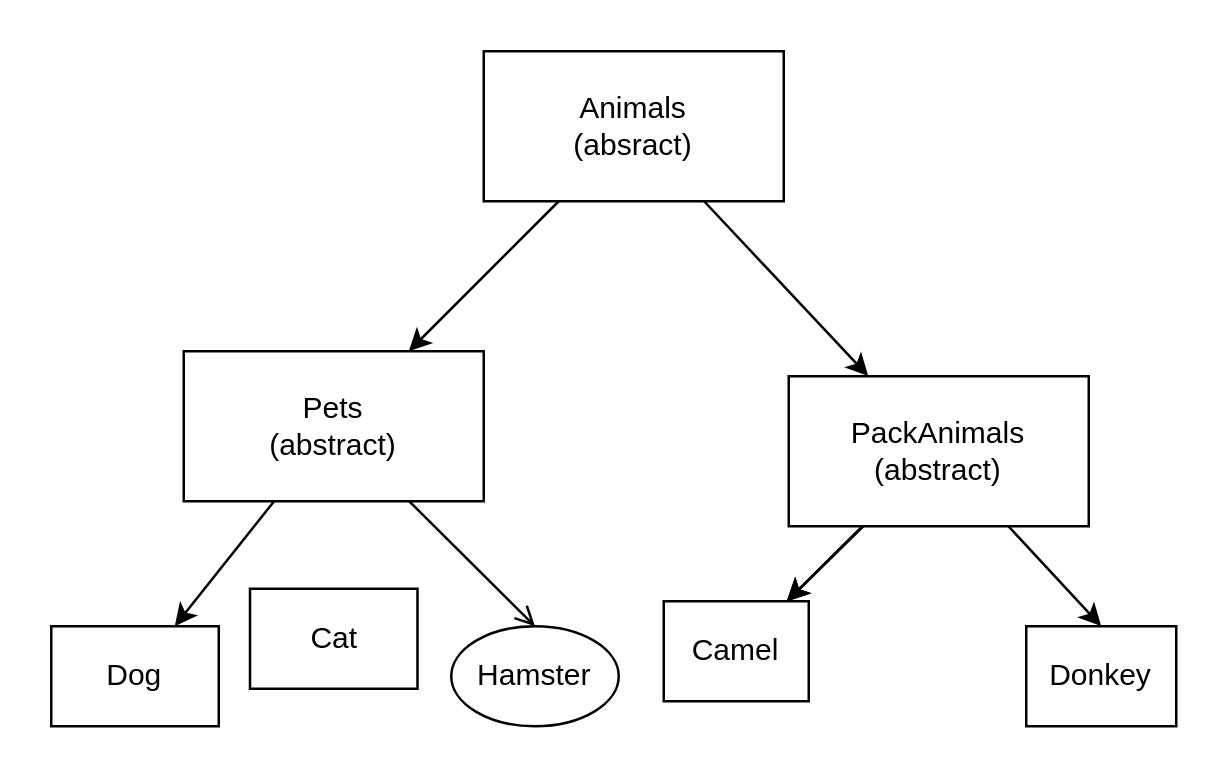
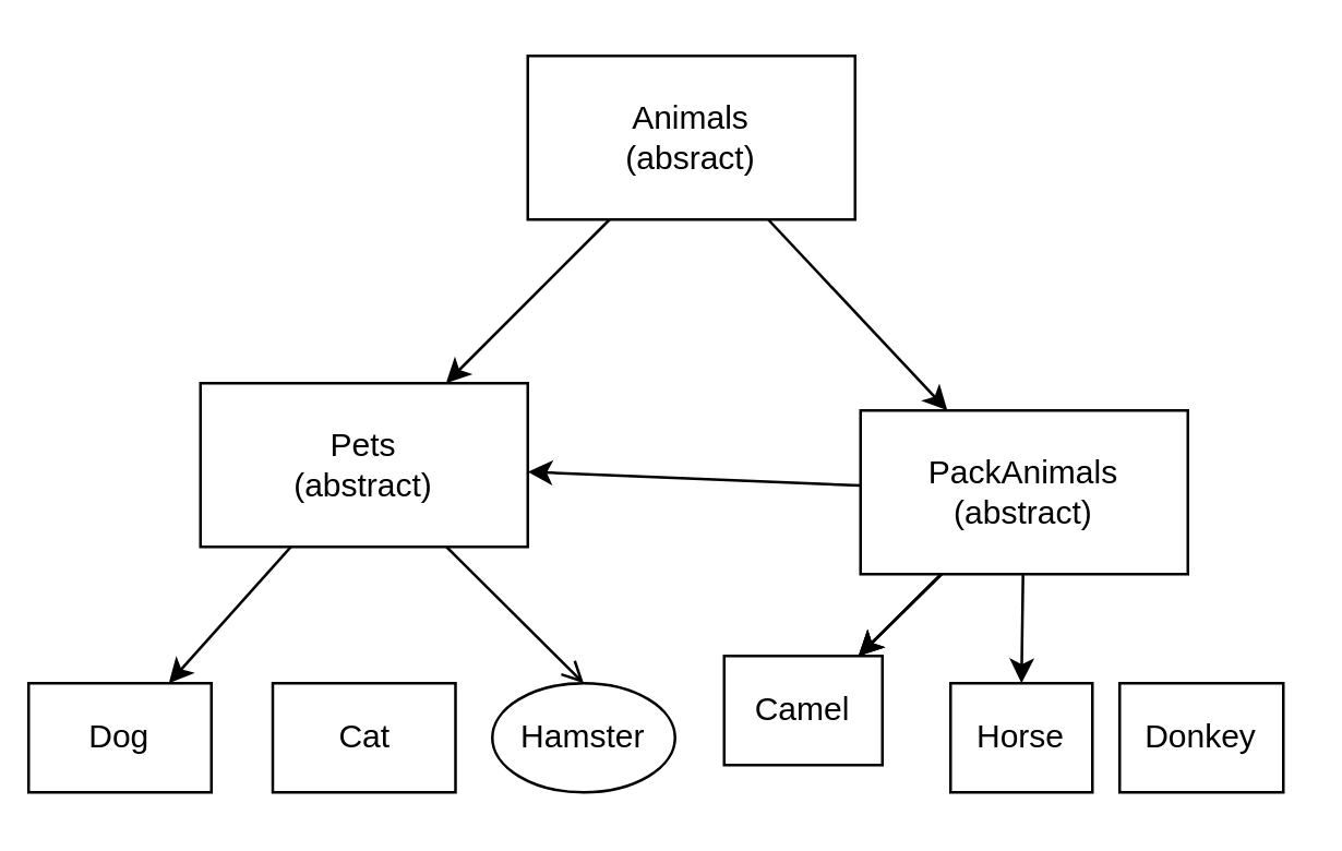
  <mxCell id="0" />
  <mxCell id="1" parent="0" />
  <mxCell id="2" value="" style="edgeStyle=none;html=1;" parent="1" source="4" target="7" edge="1"><mxGeometry relative="1" as="geometry" /></mxCell>
  <mxCell id="3" value="" style="edgeStyle=none;html=1;" parent="1" source="4" target="13" edge="1"><mxGeometry relative="1" as="geometry" /></mxCell>
  <mxCell id="4" value="Animals&lt;br&gt;(absract)" style="rounded=0;whiteSpace=wrap;html=1;" parent="1" vertex="1"><mxGeometry x="193" y="20" width="120" height="60" as="geometry" /></mxCell>
  <mxCell id="5" value="" style="edgeStyle=none;html=1;" parent="1" source="7" target="14" edge="1"><mxGeometry relative="1" as="geometry" /></mxCell>
  <mxCell id="6" style="edgeStyle=none;html=1;entryX=0.5;entryY=0;entryDx=0;entryDy=0;endArrow=open;" parent="1" source="7" target="19" edge="1"><mxGeometry relative="1" as="geometry" /></mxCell>
  <mxCell id="7" value="Pets&lt;br&gt;(abstract)" style="whiteSpace=wrap;html=1;rounded=0;" parent="1" vertex="1"><mxGeometry x="73" y="140" width="120" height="60" as="geometry" /></mxCell>
  <mxCell id="8" value="" style="edgeStyle=none;html=1;" parent="1" source="13" target="15" edge="1"><mxGeometry relative="1" as="geometry" /></mxCell>
  <mxCell id="9" value="" style="edgeStyle=none;html=1;" parent="1" source="13" target="15" edge="1"><mxGeometry relative="1" as="geometry" /></mxCell>
  <mxCell id="10" value="" style="edgeStyle=none;html=1;" parent="1" source="13" target="15" edge="1"><mxGeometry relative="1" as="geometry" /></mxCell>
- <mxCell id="12" style="edgeStyle=none;html=1;entryX=0.5;entryY=0;entryDx=0;entryDy=0;" parent="1" source="13" target="17" edge="1"><mxGeometry relative="1" as="geometry" /></mxCell>
+ <mxCell id="11" style="edgeStyle=none;html=1;entryX=0.5;entryY=0;entryDx=0;entryDy=0;" parent="1" source="13" target="16" edge="1"><mxGeometry relative="1" as="geometry" /></mxCell>
+ <mxCell id="12" style="edgeStyle=none;html=1;" parent="1" source="13" target="7" edge="1"><mxGeometry relative="1" as="geometry" /></mxCell>
  <mxCell id="13" value="PackAnimals&lt;br&gt;(abstract)" style="whiteSpace=wrap;html=1;rounded=0;" parent="1" vertex="1"><mxGeometry x="315" y="150" width="120" height="60" as="geometry" /></mxCell>
- <mxCell id="14" value="Dog&lt;br&gt;" style="whiteSpace=wrap;html=1;rounded=0;" parent="1" vertex="1"><mxGeometry x="20" y="250" width="67" height="40" as="geometry" /></mxCell>
+ <mxCell id="14" value="Dog&lt;br&gt;" style="whiteSpace=wrap;html=1;rounded=0;" parent="1" vertex="1"><mxGeometry x="10" y="250" width="67" height="40" as="geometry" /></mxCell>
  <mxCell id="15" value="Camel" style="whiteSpace=wrap;html=1;rounded=0;" parent="1" vertex="1"><mxGeometry x="265" y="240" width="58" height="40" as="geometry" /></mxCell>
+ <mxCell id="16" value="Horse" style="whiteSpace=wrap;html=1;rounded=0;" parent="1" vertex="1"><mxGeometry x="348" y="250" width="52" height="40" as="geometry" /></mxCell>
  <mxCell id="17" value="Donkey" style="whiteSpace=wrap;html=1;rounded=0;" parent="1" vertex="1"><mxGeometry x="410" y="250" width="60" height="40" as="geometry" /></mxCell>
- <mxCell id="18" value="Cat" style="whiteSpace=wrap;html=1;rounded=0;" parent="1" vertex="1"><mxGeometry x="99.5" y="235" width="67" height="40" as="geometry" /></mxCell>
+ <mxCell id="18" value="Cat" style="whiteSpace=wrap;html=1;rounded=0;" parent="1" vertex="1"><mxGeometry x="99.5" y="250" width="67" height="40" as="geometry" /></mxCell>
  <mxCell id="19" value="Hamster" style="ellipse;whiteSpace=wrap;html=1;" parent="1" vertex="1"><mxGeometry x="180" y="250" width="67" height="40" as="geometry" /></mxCell>
